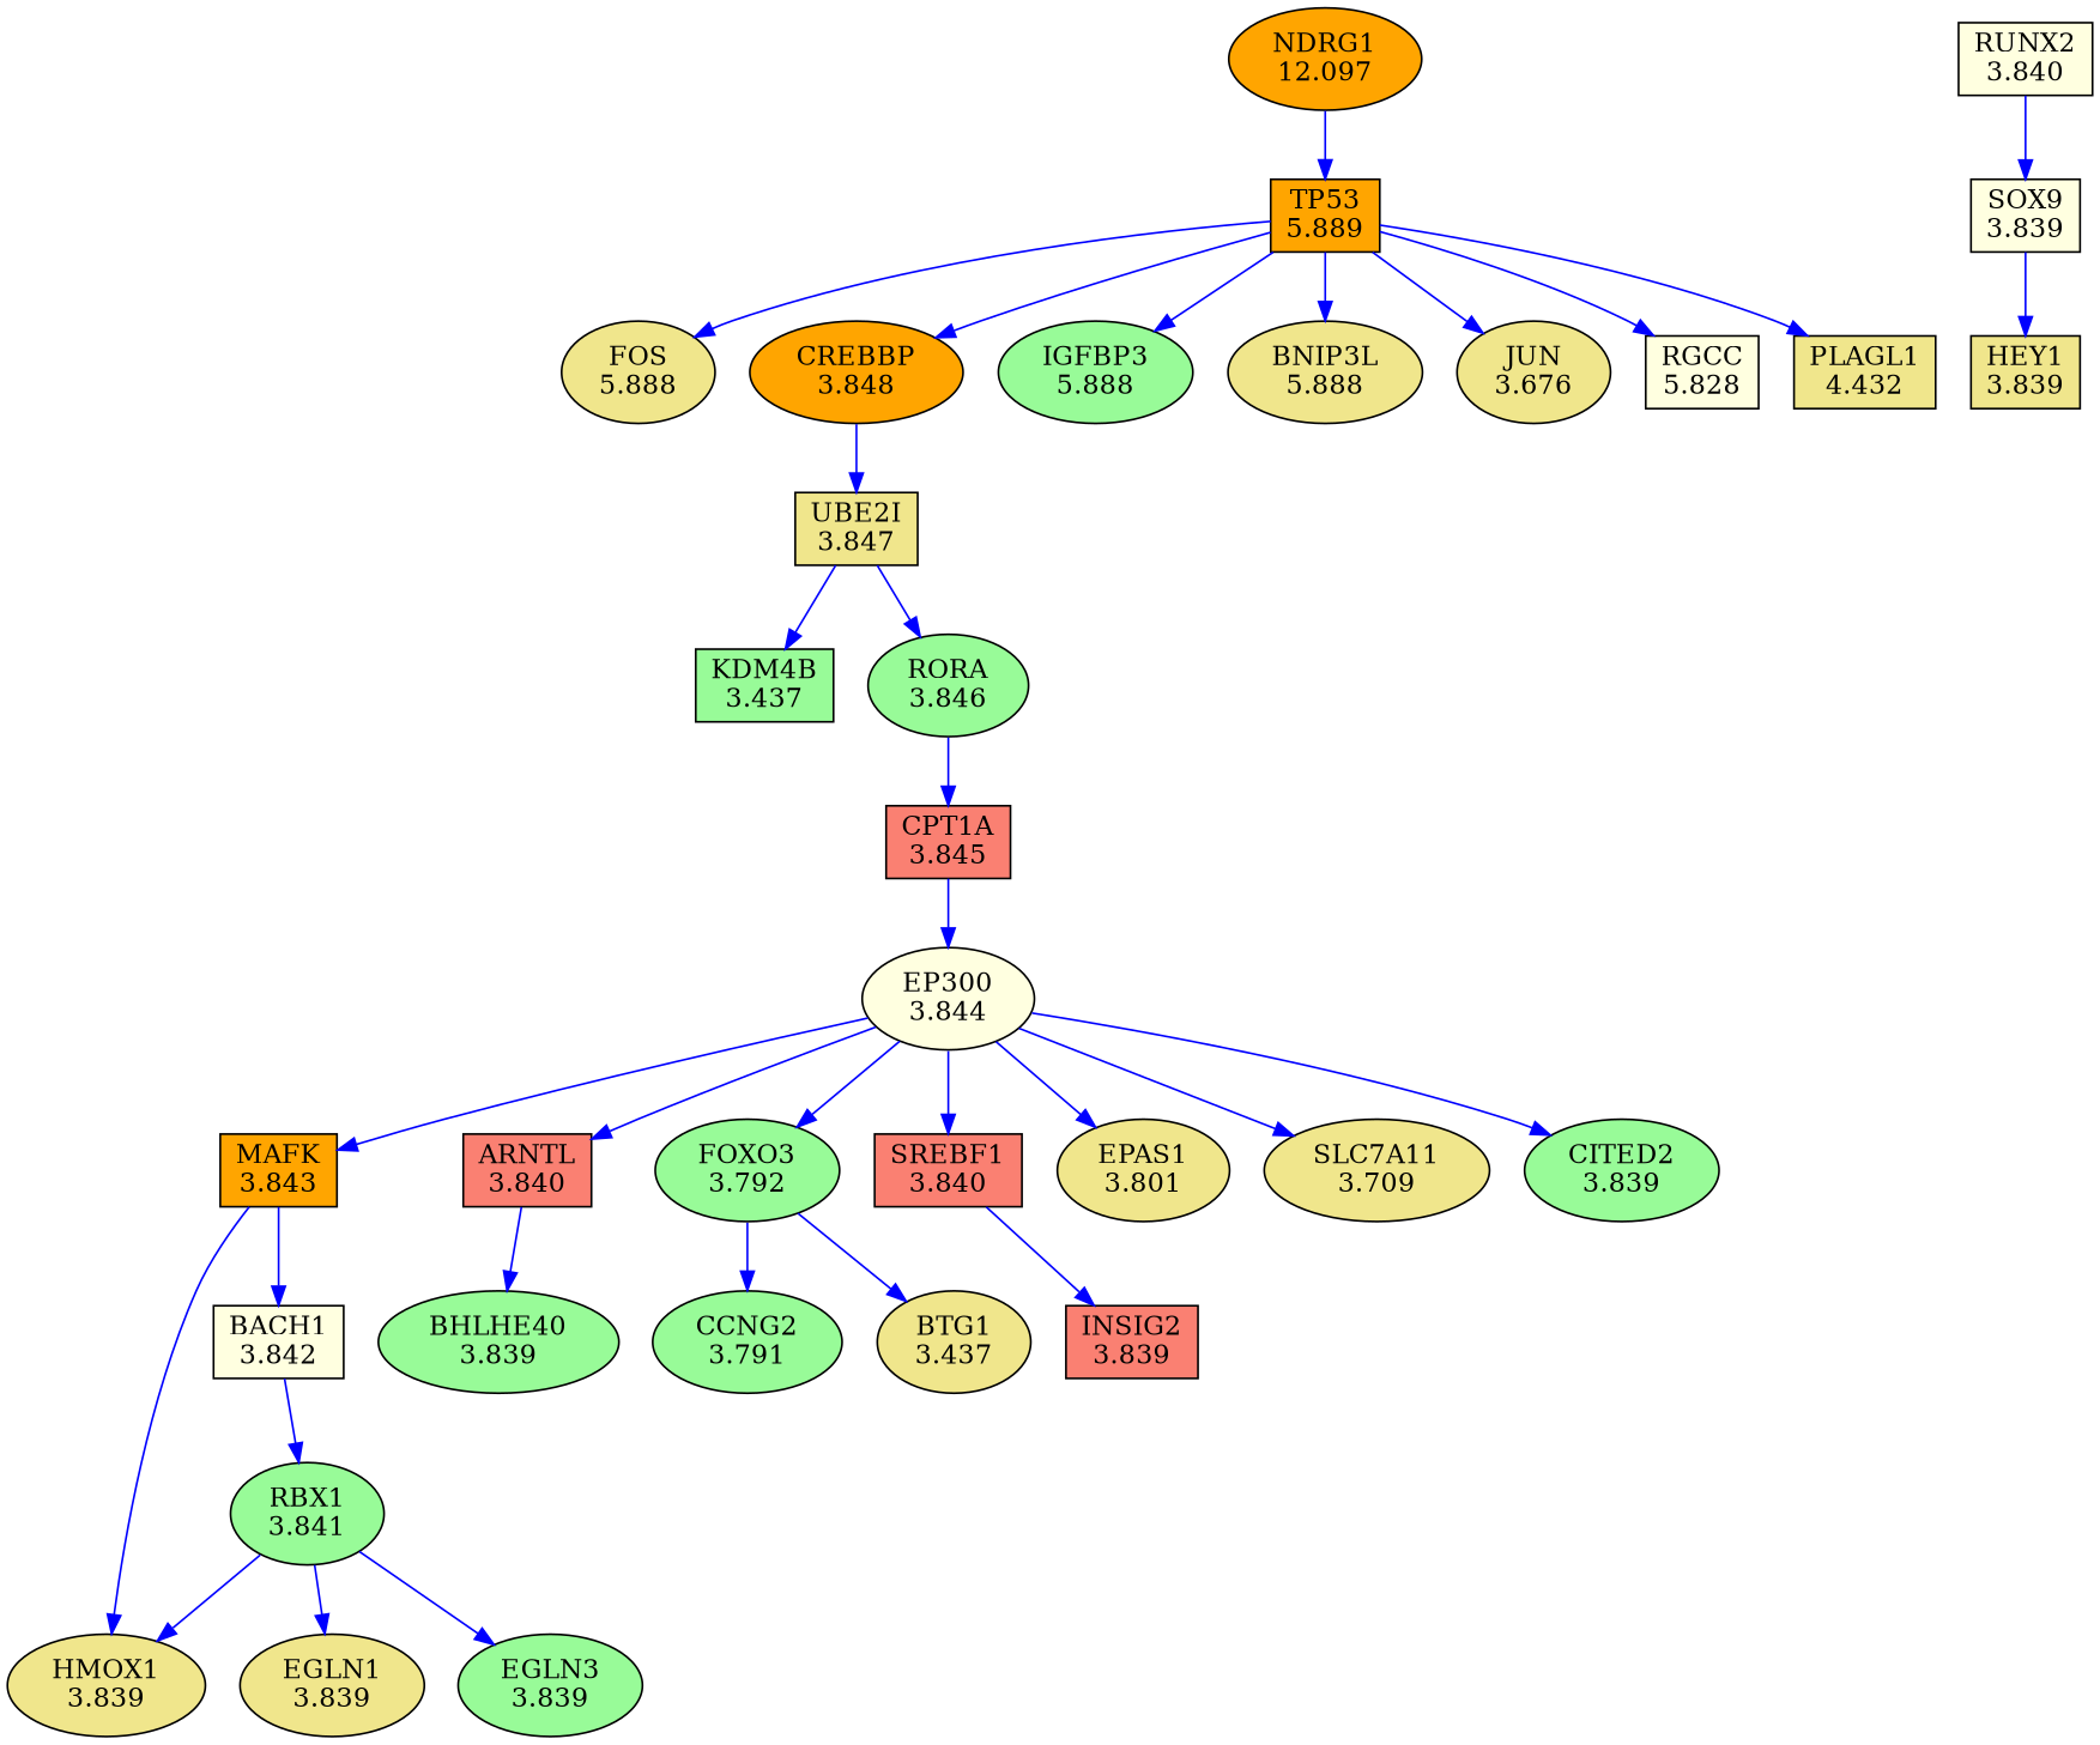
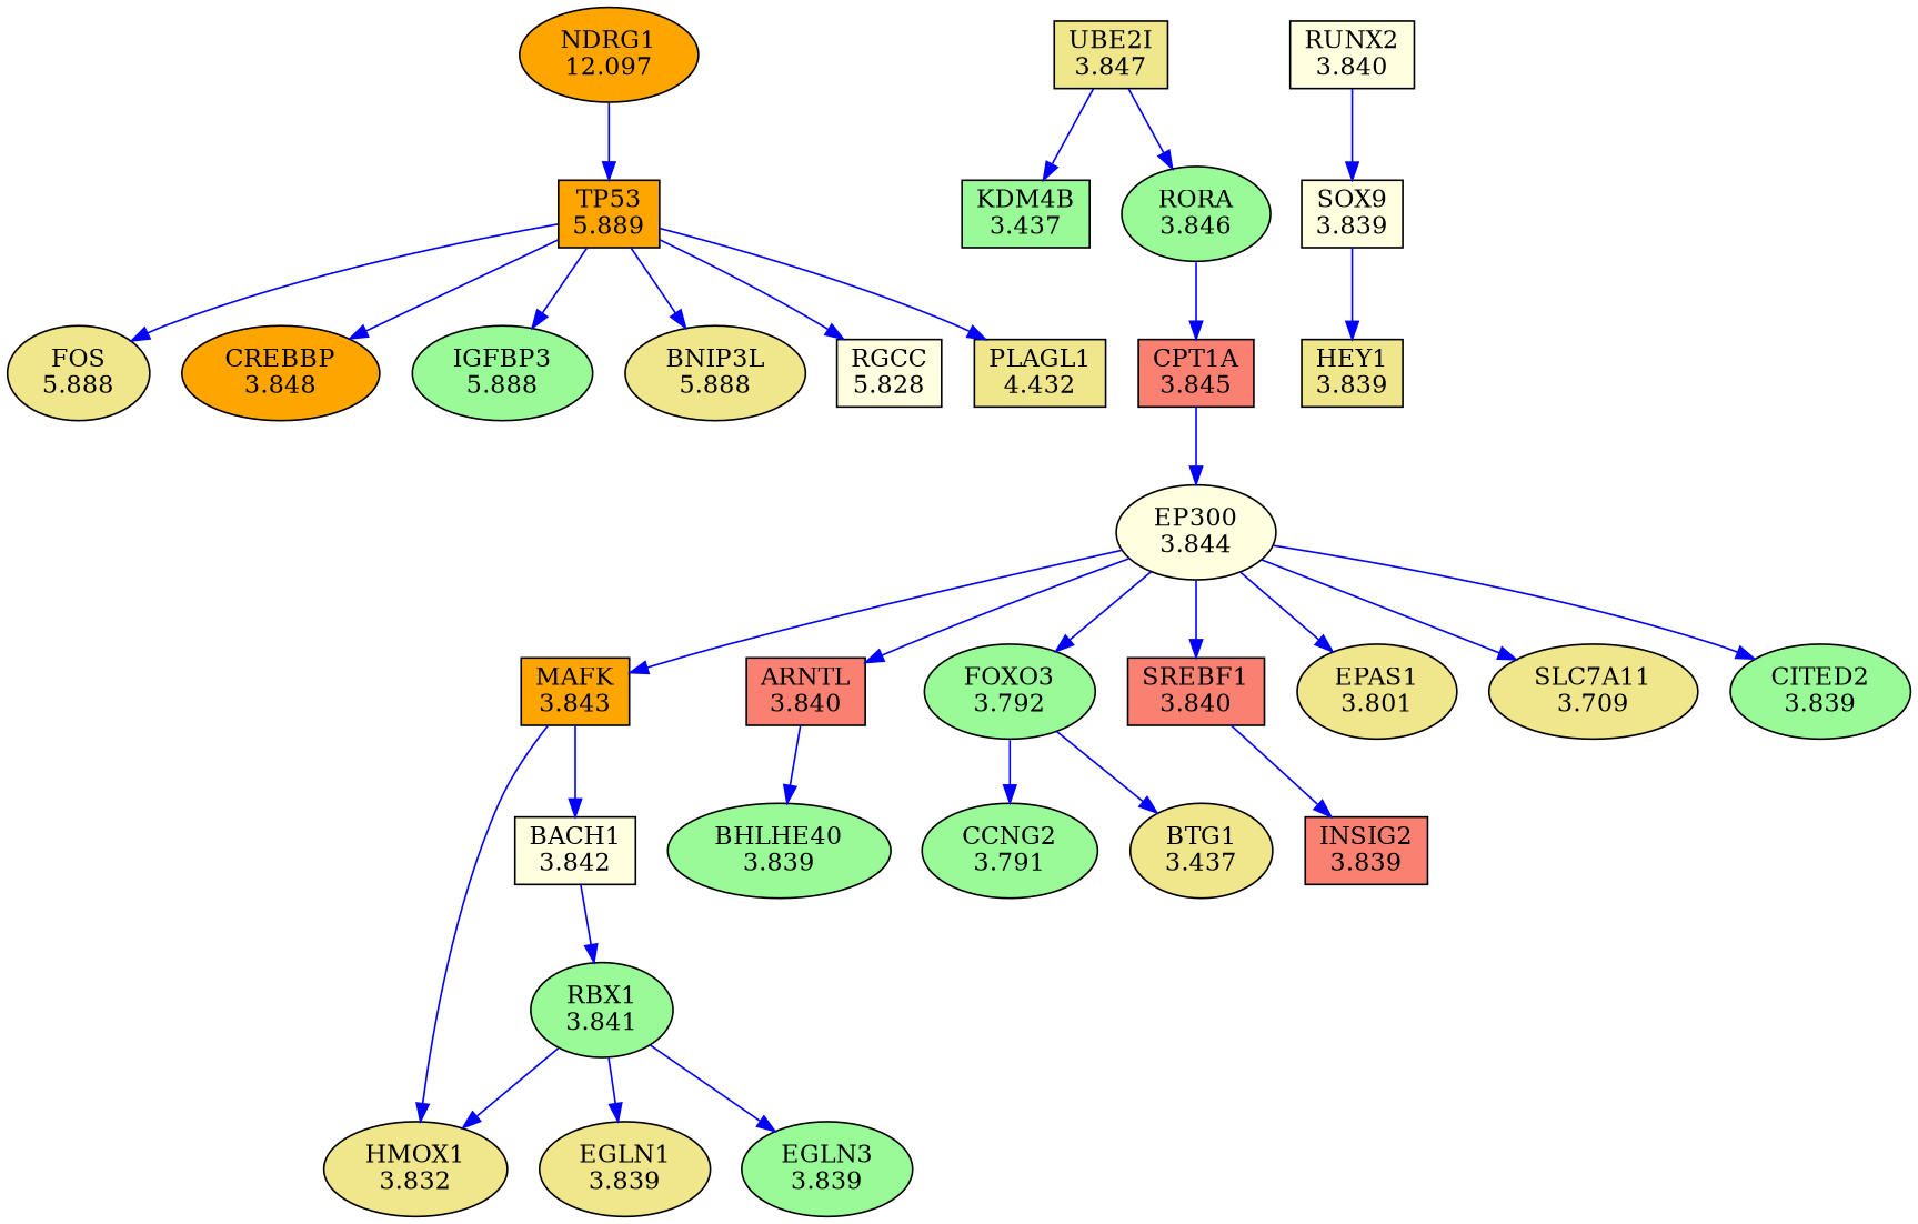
  digraph {
    node [fillcolor=khaki shape=ellipse style=filled]
    edge [color=blue]
    n1 [fillcolor=orange label="TP53\n5.889" shape=box]
    n2 [label="FOS\n5.888"]
    n3 [fillcolor=orange label="CREBBP\n3.848"]
    n4 [fillcolor=palegreen label="IGFBP3\n5.888"]
    n5 [label="BNIP3L\n5.888"]
-   n6 [label="JUN\n3.676"]
    n7 [fillcolor=lightyellow label="RGCC\n5.828" shape=box]
    n8 [label="PLAGL1\n4.432" shape=box]
    n9 [label="UBE2I\n3.847" shape=box]
    n10 [fillcolor=lightyellow label="EP300\n3.844"]
    n11 [fillcolor=orange label="MAFK\n3.843" shape=box]
    n12 [fillcolor=salmon label="ARNTL\n3.840" shape=box]
    n13 [fillcolor=palegreen label="FOXO3\n3.792"]
    n14 [fillcolor=salmon label="SREBF1\n3.840" shape=box]
    n15 [label="EPAS1\n3.801"]
    n16 [label="SLC7A11\n3.709"]
    n17 [fillcolor=palegreen label="CITED2\n3.839"]
-   n18 [label="HMOX1\n3.839"]
+   n18 [label="HMOX1\n3.832"]
    n19 [fillcolor=lightyellow label="BACH1\n3.842" shape=box]
    n20 [fillcolor=palegreen label="BHLHE40\n3.839"]
    n21 [fillcolor=palegreen label="CCNG2\n3.791"]
    n22 [label="BTG1\n3.437"]
    n23 [fillcolor=salmon label="INSIG2\n3.839" shape=box]
    n24 [fillcolor=palegreen label="RBX1\n3.841"]
    n25 [label="EGLN1\n3.839"]
    n26 [fillcolor=palegreen label="EGLN3\n3.839"]
    n27 [fillcolor=lightyellow label="RUNX2\n3.840" shape=box]
    n28 [fillcolor=lightyellow label="SOX9\n3.839" shape=box]
    n29 [fillcolor=palegreen label="KDM4B\n3.437" shape=box]
    n30 [label="HEY1\n3.839" shape=box]
    n31 [fillcolor=palegreen label="RORA\n3.846"]
    n32 [fillcolor=salmon label="CPT1A\n3.845" shape=box]
    n33 [fillcolor=orange label="NDRG1\n12.097"]
    n1 -> n2
    n1 -> n3
    n1 -> n4
    n1 -> n5
-   n1 -> n6
    n1 -> n7
    n1 -> n8
-   n3 -> n9
    n9 -> n29
    n9 -> n31
    n10 -> n11
    n10 -> n12
    n10 -> n13
    n10 -> n14
    n10 -> n15
    n10 -> n16
    n10 -> n17
    n11 -> n18
    n11 -> n19
    n12 -> n20
    n13 -> n21
    n13 -> n22
    n14 -> n23
    n19 -> n24
    n24 -> n18
    n24 -> n25
    n24 -> n26
    n27 -> n28
    n28 -> n30
    n31 -> n32
    n32 -> n10
    n33 -> n1
  }
